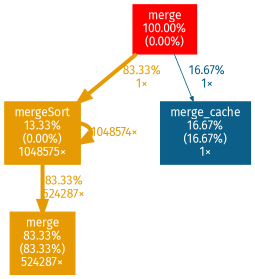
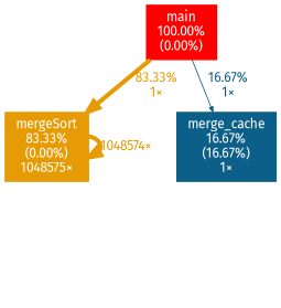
  digraph {
    fontname="Fira Sans"
    nodesep=0.125
    ranksep=0.25
    node [color="#e69b04" fontcolor="#ffffff" fontname="Fira Sans" fontsize=10.00 shape=box style=filled]
    edge [arrowsize=0.91 color="#e69b04" fontcolor="#e69b04" fontname="Fira Sans" fontsize=10.00 labeldistance=3.33 penwidth=3.33]
-   n1 [color="#ff0000" height=0 label="merge\n100.00%\n(0.00%)" width=0]
-   n2 [height=0 label="mergeSort\n13.33%\n(0.00%)\n1048575×" width=0]
+   n1 [color="#ff0000" height=0 label="main\n100.00%\n(0.00%)" width=0]
+   n2 [height=0 label="mergeSort\n83.33%\n(0.00%)\n1048575×" width=0]
    n3 [color="#0c5f88" height=0 label="merge_cache\n16.67%\n(16.67%)\n1×" width=0]
-   n4 [height=0 label="merge\n83.33%\n(83.33%)\n524287×" width=0]
    n1 -> n2 [label="83.33%\n1×"]
    n1 -> n3 [arrowsize=0.41 color="#0c5f88" fontcolor="#0c5f88" label="16.67%\n1×" labeldistance=0.67 penwidth=0.67]
    n2 -> n2 [label="1048574×"]
-   n2 -> n4 [label="83.33%\n524287×"]
  }
